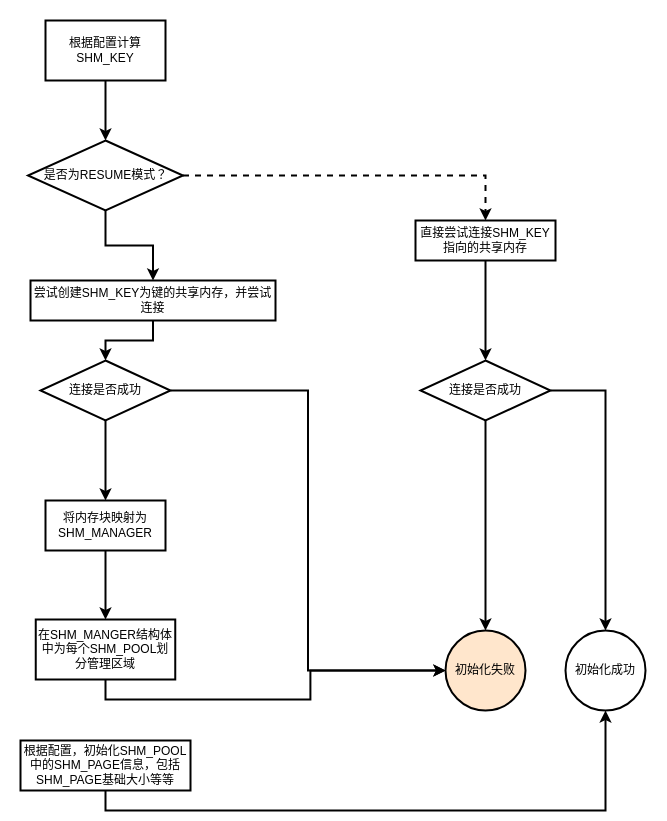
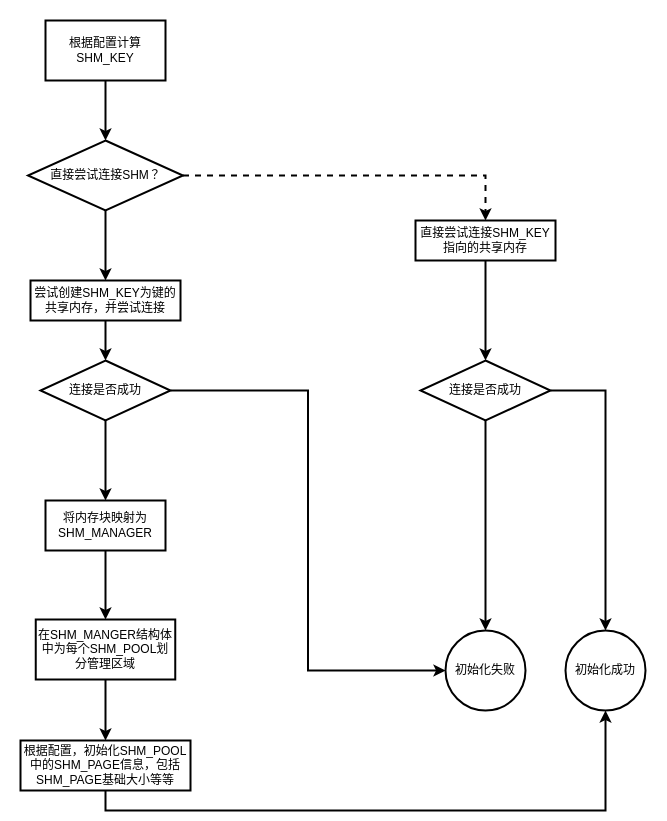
  <mxCell id="0" />
  <mxCell id="1" parent="0" />
  <mxCell id="2" style="edgeStyle=orthogonalEdgeStyle;rounded=0;orthogonalLoop=1;jettySize=auto;html=1;exitX=0.5;exitY=1;exitDx=0;exitDy=0;entryX=0.5;entryY=0;entryDx=0;entryDy=0;strokeWidth=2;" edge="1" parent="1" source="3" target="6"><mxGeometry relative="1" as="geometry" /></mxCell>
  <mxCell id="3" value="根据配置计算SHM_KEY" style="rounded=0;whiteSpace=wrap;html=1;strokeWidth=2;" vertex="1" parent="1"><mxGeometry x="45" y="20" width="120" height="60" as="geometry" /></mxCell>
  <mxCell id="4" style="edgeStyle=orthogonalEdgeStyle;rounded=0;orthogonalLoop=1;jettySize=auto;html=1;exitX=1;exitY=0.5;exitDx=0;exitDy=0;strokeWidth=2;dashed=1;" edge="1" parent="1" source="6" target="8"><mxGeometry relative="1" as="geometry"><mxPoint x="260" y="250" as="targetPoint" /><Array as="points"><mxPoint x="485" y="175" /></Array></mxGeometry></mxCell>
  <mxCell id="5" style="edgeStyle=orthogonalEdgeStyle;rounded=0;orthogonalLoop=1;jettySize=auto;html=1;exitX=0.5;exitY=1;exitDx=0;exitDy=0;entryX=0.5;entryY=0;entryDx=0;entryDy=0;strokeWidth=2;" edge="1" parent="1" source="6" target="15"><mxGeometry relative="1" as="geometry" /></mxCell>
- <mxCell id="6" value="是否为RESUME模式？" style="rhombus;whiteSpace=wrap;html=1;strokeWidth=2;" vertex="1" parent="1"><mxGeometry x="27.5" y="140" width="155" height="70" as="geometry" /></mxCell>
+ <mxCell id="6" value="直接尝试连接SHM？" style="rhombus;whiteSpace=wrap;html=1;strokeWidth=2;" vertex="1" parent="1"><mxGeometry x="27.5" y="140" width="155" height="70" as="geometry" /></mxCell>
  <mxCell id="7" style="edgeStyle=orthogonalEdgeStyle;rounded=0;orthogonalLoop=1;jettySize=auto;html=1;exitX=0.5;exitY=1;exitDx=0;exitDy=0;entryX=0.5;entryY=0;entryDx=0;entryDy=0;strokeWidth=2;" edge="1" parent="1" source="8" target="12"><mxGeometry relative="1" as="geometry" /></mxCell>
  <mxCell id="8" value="直接尝试连接SHM_KEY指向的共享内存" style="rounded=0;whiteSpace=wrap;html=1;strokeWidth=2;align=center;" vertex="1" parent="1"><mxGeometry x="415" y="220" width="140" height="40" as="geometry" /></mxCell>
  <mxCell id="9" value="初始化成功" style="ellipse;whiteSpace=wrap;html=1;aspect=fixed;strokeWidth=2;align=center;" vertex="1" parent="1"><mxGeometry x="565" y="630" width="80" height="80" as="geometry" /></mxCell>
  <mxCell id="10" style="edgeStyle=orthogonalEdgeStyle;rounded=0;orthogonalLoop=1;jettySize=auto;html=1;exitX=0.5;exitY=1;exitDx=0;exitDy=0;strokeWidth=2;" edge="1" parent="1" source="12" target="13"><mxGeometry relative="1" as="geometry" /></mxCell>
  <mxCell id="11" style="edgeStyle=orthogonalEdgeStyle;rounded=0;orthogonalLoop=1;jettySize=auto;html=1;exitX=1;exitY=0.5;exitDx=0;exitDy=0;strokeWidth=2;" edge="1" parent="1" source="12" target="9"><mxGeometry relative="1" as="geometry" /></mxCell>
  <mxCell id="12" value="连接是否成功" style="rhombus;whiteSpace=wrap;html=1;strokeWidth=2;align=center;" vertex="1" parent="1"><mxGeometry x="420" y="360" width="130" height="60" as="geometry" /></mxCell>
- <mxCell id="13" value="初始化失败" style="ellipse;whiteSpace=wrap;html=1;aspect=fixed;strokeWidth=2;align=center;fillColor=#ffe6cc;" vertex="1" parent="1"><mxGeometry x="445" y="630" width="80" height="80" as="geometry" /></mxCell>
+ <mxCell id="13" value="初始化失败" style="ellipse;whiteSpace=wrap;html=1;aspect=fixed;strokeWidth=2;align=center;" vertex="1" parent="1"><mxGeometry x="445" y="630" width="80" height="80" as="geometry" /></mxCell>
  <mxCell id="14" style="edgeStyle=orthogonalEdgeStyle;rounded=0;orthogonalLoop=1;jettySize=auto;html=1;exitX=0.5;exitY=1;exitDx=0;exitDy=0;entryX=0.5;entryY=0;entryDx=0;entryDy=0;strokeWidth=2;" edge="1" parent="1" source="15" target="18"><mxGeometry relative="1" as="geometry" /></mxCell>
- <mxCell id="15" value="尝试创建SHM_KEY为键的共享内存，并尝试连接" style="rounded=0;whiteSpace=wrap;html=1;strokeWidth=2;align=center;" vertex="1" parent="1"><mxGeometry x="30" y="280" width="245" height="40" as="geometry" /></mxCell>
+ <mxCell id="15" value="尝试创建SHM_KEY为键的共享内存，并尝试连接" style="rounded=0;whiteSpace=wrap;html=1;strokeWidth=2;align=center;" vertex="1" parent="1"><mxGeometry x="30" y="280" width="150" height="40" as="geometry" /></mxCell>
  <mxCell id="16" style="edgeStyle=orthogonalEdgeStyle;rounded=0;orthogonalLoop=1;jettySize=auto;html=1;exitX=1;exitY=0.5;exitDx=0;exitDy=0;entryX=0;entryY=0.5;entryDx=0;entryDy=0;strokeWidth=2;" edge="1" parent="1" source="18" target="13"><mxGeometry relative="1" as="geometry" /></mxCell>
  <mxCell id="17" style="edgeStyle=orthogonalEdgeStyle;rounded=0;orthogonalLoop=1;jettySize=auto;html=1;exitX=0.5;exitY=1;exitDx=0;exitDy=0;entryX=0.5;entryY=0;entryDx=0;entryDy=0;strokeWidth=2;" edge="1" parent="1" source="18" target="20"><mxGeometry relative="1" as="geometry" /></mxCell>
  <mxCell id="18" value="连接是否成功" style="rhombus;whiteSpace=wrap;html=1;strokeWidth=2;align=center;" vertex="1" parent="1"><mxGeometry x="40" y="360" width="130" height="60" as="geometry" /></mxCell>
  <mxCell id="19" style="edgeStyle=orthogonalEdgeStyle;rounded=0;orthogonalLoop=1;jettySize=auto;html=1;exitX=0.5;exitY=1;exitDx=0;exitDy=0;entryX=0.5;entryY=0;entryDx=0;entryDy=0;strokeWidth=2;" edge="1" parent="1" source="20" target="22"><mxGeometry relative="1" as="geometry" /></mxCell>
  <mxCell id="20" value="将内存块映射为SHM_MANAGER" style="rounded=0;whiteSpace=wrap;html=1;strokeWidth=2;align=center;" vertex="1" parent="1"><mxGeometry x="45" y="500" width="120" height="50" as="geometry" /></mxCell>
- <mxCell id="21" style="edgeStyle=orthogonalEdgeStyle;rounded=0;orthogonalLoop=1;jettySize=auto;html=1;exitX=0.5;exitY=1;exitDx=0;exitDy=0;strokeWidth=2;" edge="1" parent="1" source="22" target="13"><mxGeometry relative="1" as="geometry" /></mxCell>
+ <mxCell id="21" style="edgeStyle=orthogonalEdgeStyle;rounded=0;orthogonalLoop=1;jettySize=auto;html=1;exitX=0.5;exitY=1;exitDx=0;exitDy=0;entryX=0.5;entryY=0;entryDx=0;entryDy=0;strokeWidth=2;" edge="1" parent="1" source="22" target="24"><mxGeometry relative="1" as="geometry" /></mxCell>
  <mxCell id="22" value="在SHM_MANGER结构体中为每个SHM_POOL划分管理区域" style="rounded=0;whiteSpace=wrap;html=1;strokeWidth=2;align=center;" vertex="1" parent="1"><mxGeometry x="35.25" y="619" width="139.5" height="60" as="geometry" /></mxCell>
  <mxCell id="23" style="edgeStyle=orthogonalEdgeStyle;rounded=0;orthogonalLoop=1;jettySize=auto;html=1;exitX=0.5;exitY=1;exitDx=0;exitDy=0;entryX=0.5;entryY=1;entryDx=0;entryDy=0;strokeWidth=2;" edge="1" parent="1" source="24" target="9"><mxGeometry relative="1" as="geometry" /></mxCell>
  <mxCell id="24" value="&lt;span&gt;根据配置，初始化SHM_POOL中的SHM_PAGE信息，包括SHM_PAGE基础大小等等&lt;/span&gt;" style="rounded=0;whiteSpace=wrap;html=1;strokeWidth=2;align=center;" vertex="1" parent="1"><mxGeometry x="20" y="740" width="170" height="50" as="geometry" /></mxCell>
